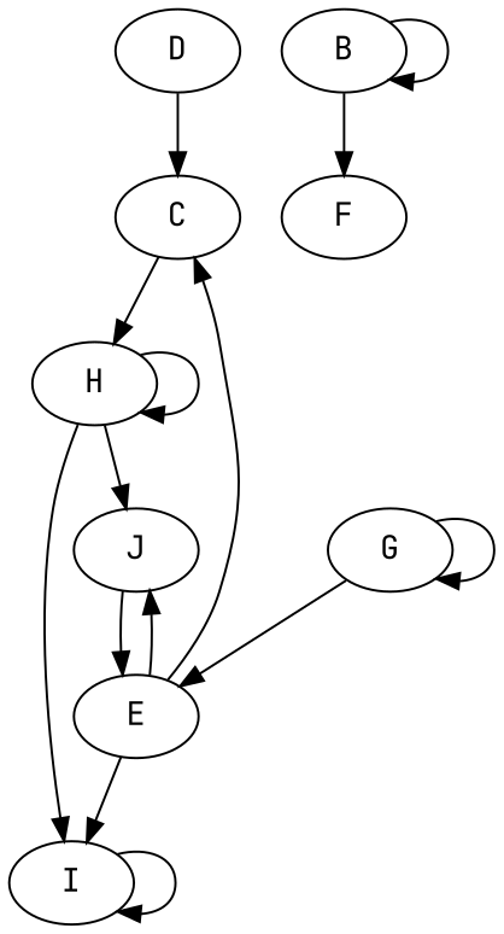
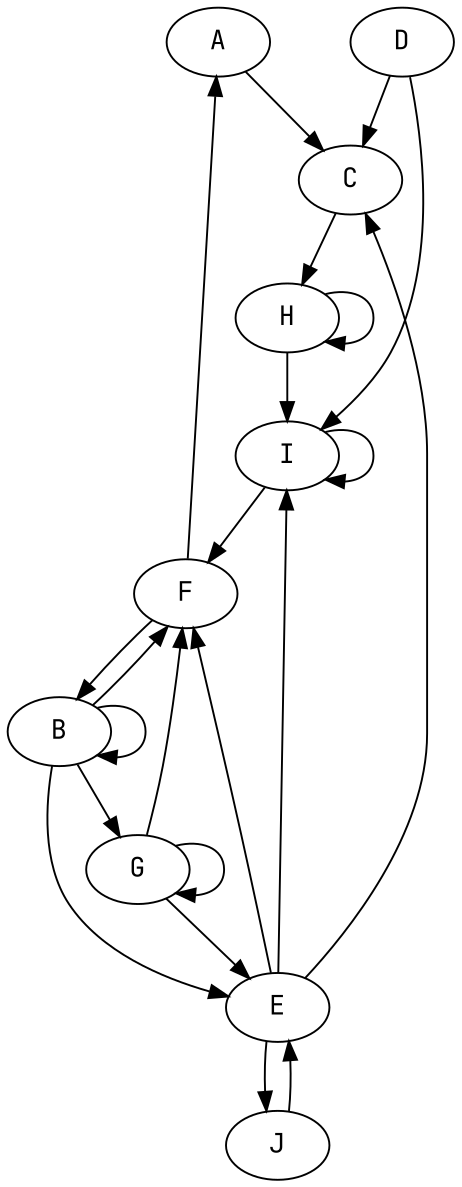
  digraph {
    fontname="JetBrains Mono"
    node [fontname="JetBrains Mono"]
    edge [fontname="JetBrains Mono" weight=1]
+   A
    C
    H
    B
    E
    F
    G
    I
    J
    D
+   A -> C
    C -> H
    H -> H [weight=""]
    H -> I
-   H -> J
    B -> B [weight=""]
+   B -> E
    B -> F
+   B -> G
    E -> C
+   E -> F
    E -> I
    E -> J
+   F -> A
+   F -> B
    G -> E
+   G -> F
    G -> G [weight=""]
+   I -> F
    I -> I [weight=""]
    J -> E
    D -> C
+   D -> I
  }
